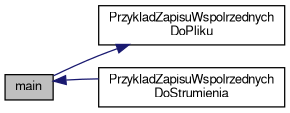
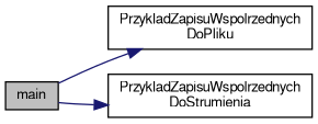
  digraph {
    rankdir=LR
    node [color=black fillcolor=white fontname=FreeSans fontsize=10 shape=record style=filled]
    edge [color=midnightblue fontname=FreeSans fontsize=10 labelfontname=FreeSans labelfontsize=10 style=solid]
    n1 [fillcolor=grey75 fontcolor=black height=0.2 label=main width=0.4]
    n2 [height=0.2 label="PrzykladZapisuWspolrzednych\lDoPliku" width=0.4]
    n3 [height=0.2 label="PrzykladZapisuWspolrzednych\lDoStrumienia" width=0.4]
    n1 -> n2
-   n3 -> n1
+   n1 -> n3
  }
